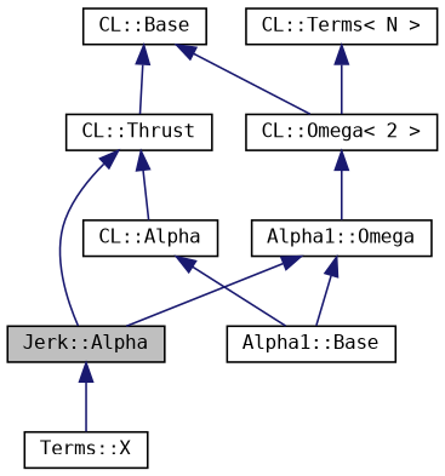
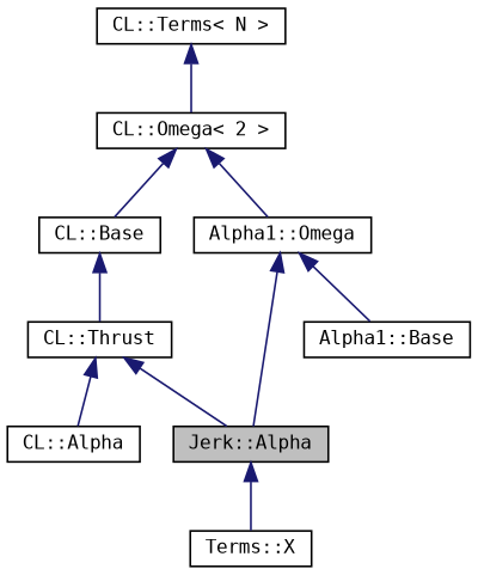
  digraph {
    fontname="DejaVu Sans Mono"
    node [color=black fillcolor=white fontname="DejaVu Sans Mono" fontsize=10 shape=record style=filled]
    edge [color=midnightblue dir=back fontname="DejaVu Sans Mono" fontsize=10 labelfontname=Helvetica labelfontsize=10 style=solid]
    n1 [fillcolor=grey75 fontcolor=black height=0.2 label="Jerk::Alpha" width=0.4]
    n2 [height=0.2 label="Terms::X" width=0.4]
    n3 [height=0.2 label="CL::Thrust" width=0.4]
    n4 [height=0.2 label="CL::Alpha" width=0.4]
    n5 [height=0.2 label="CL::Base" width=0.4]
    n6 [height=0.2 label="CL::Omega\< 2 \>" width=0.4]
    n7 [height=0.2 label="Alpha1::Omega" width=0.4]
    n8 [height=0.2 label="Alpha1::Base" width=0.4]
    n9 [height=0.2 label="CL::Terms\< N \>" width=0.4]
    n1 -> n2
    n3 -> n1
    n3 -> n4
-   n4 -> n8
    n5 -> n3
-   n5 -> n6
+   n6 -> n5
    n6 -> n7
    n7 -> n1
    n7 -> n8
    n9 -> n6
  }
